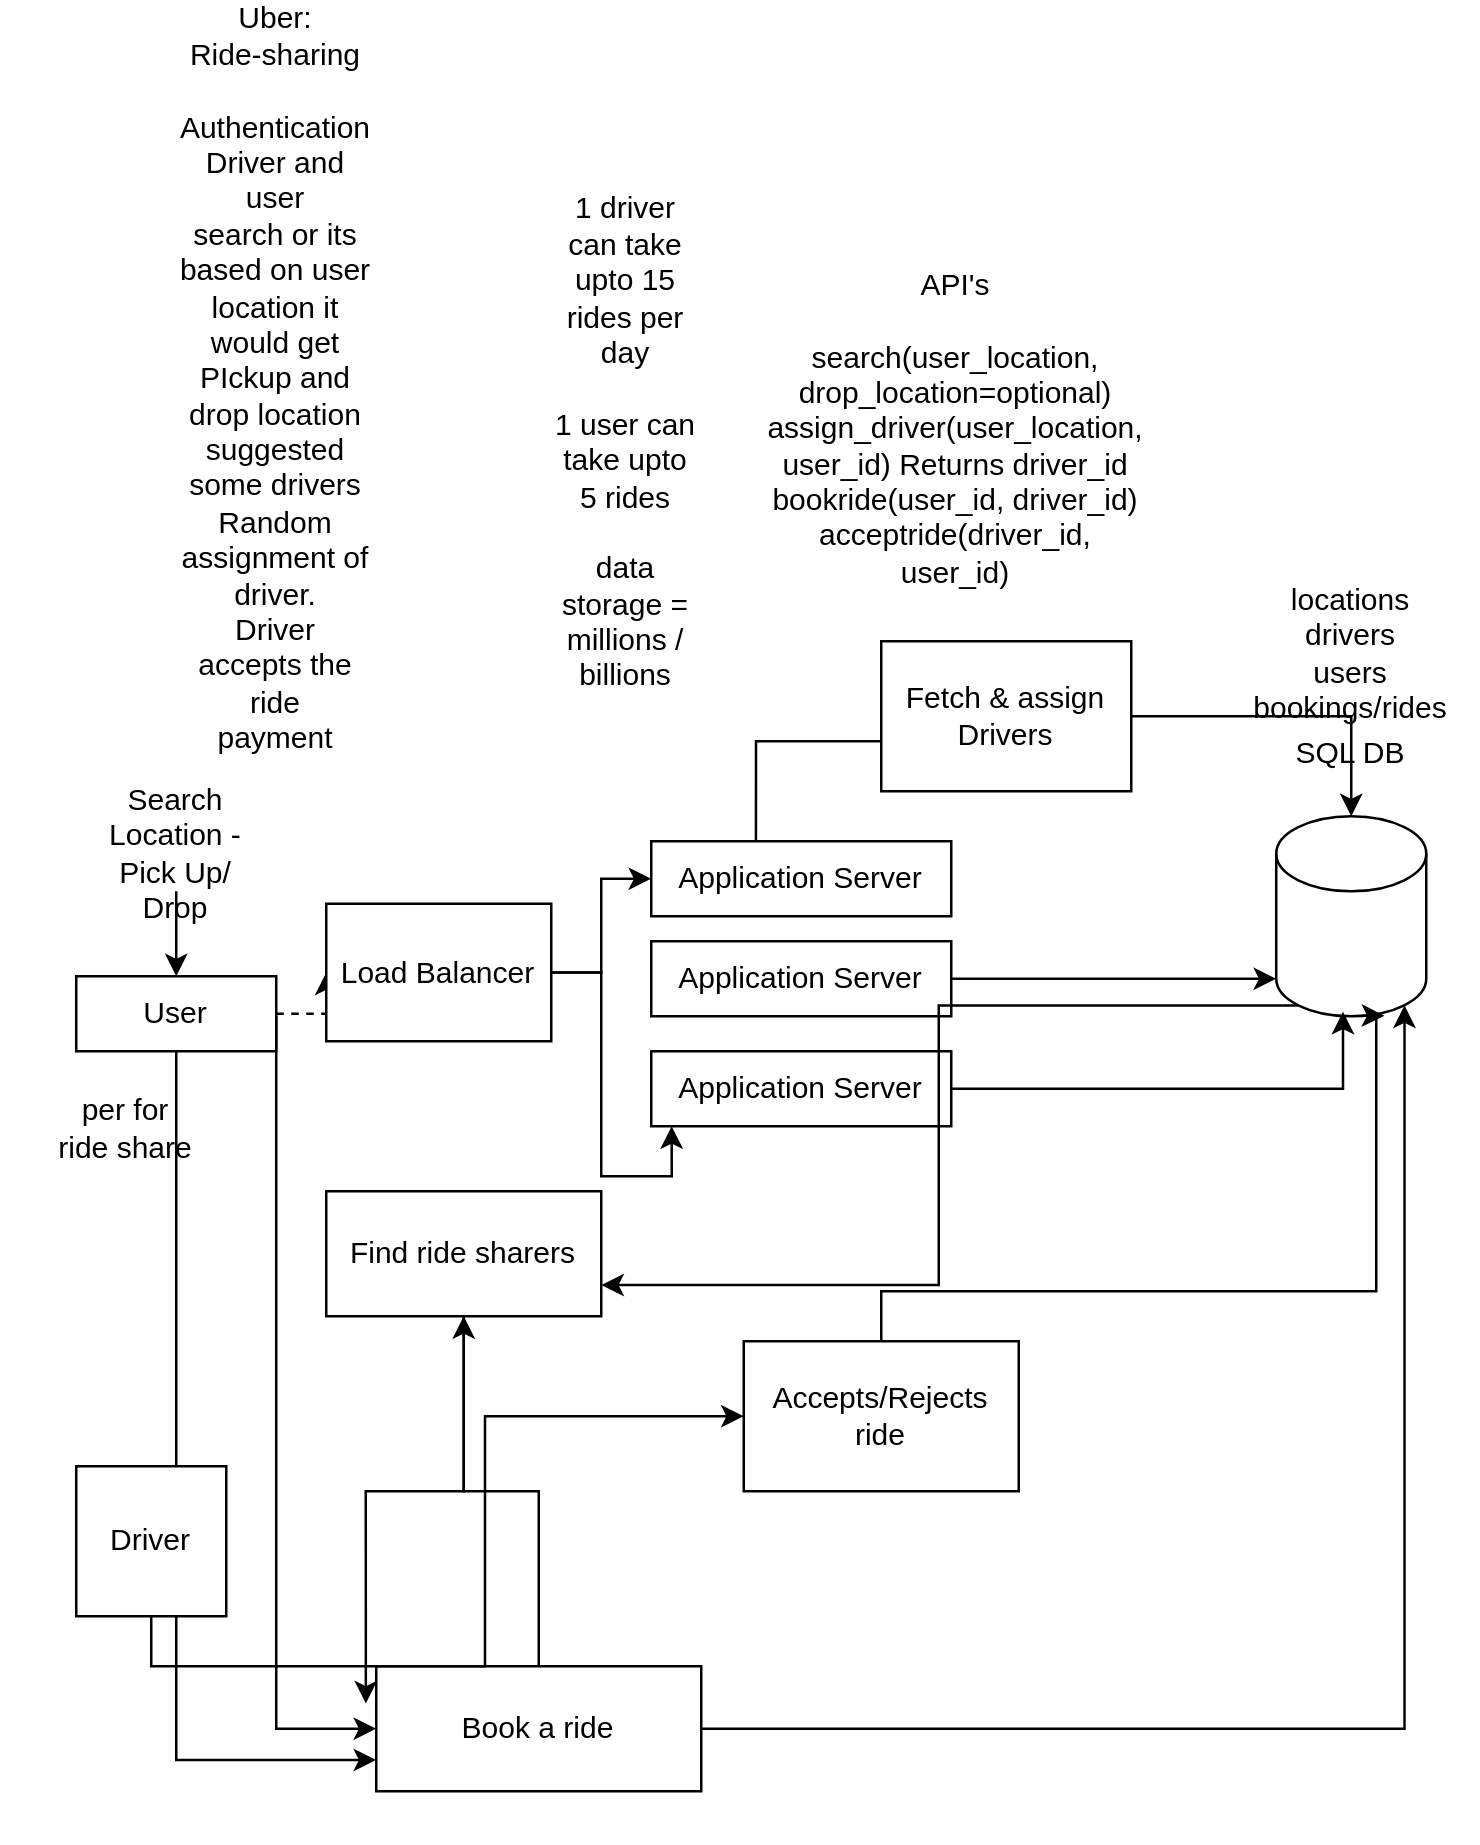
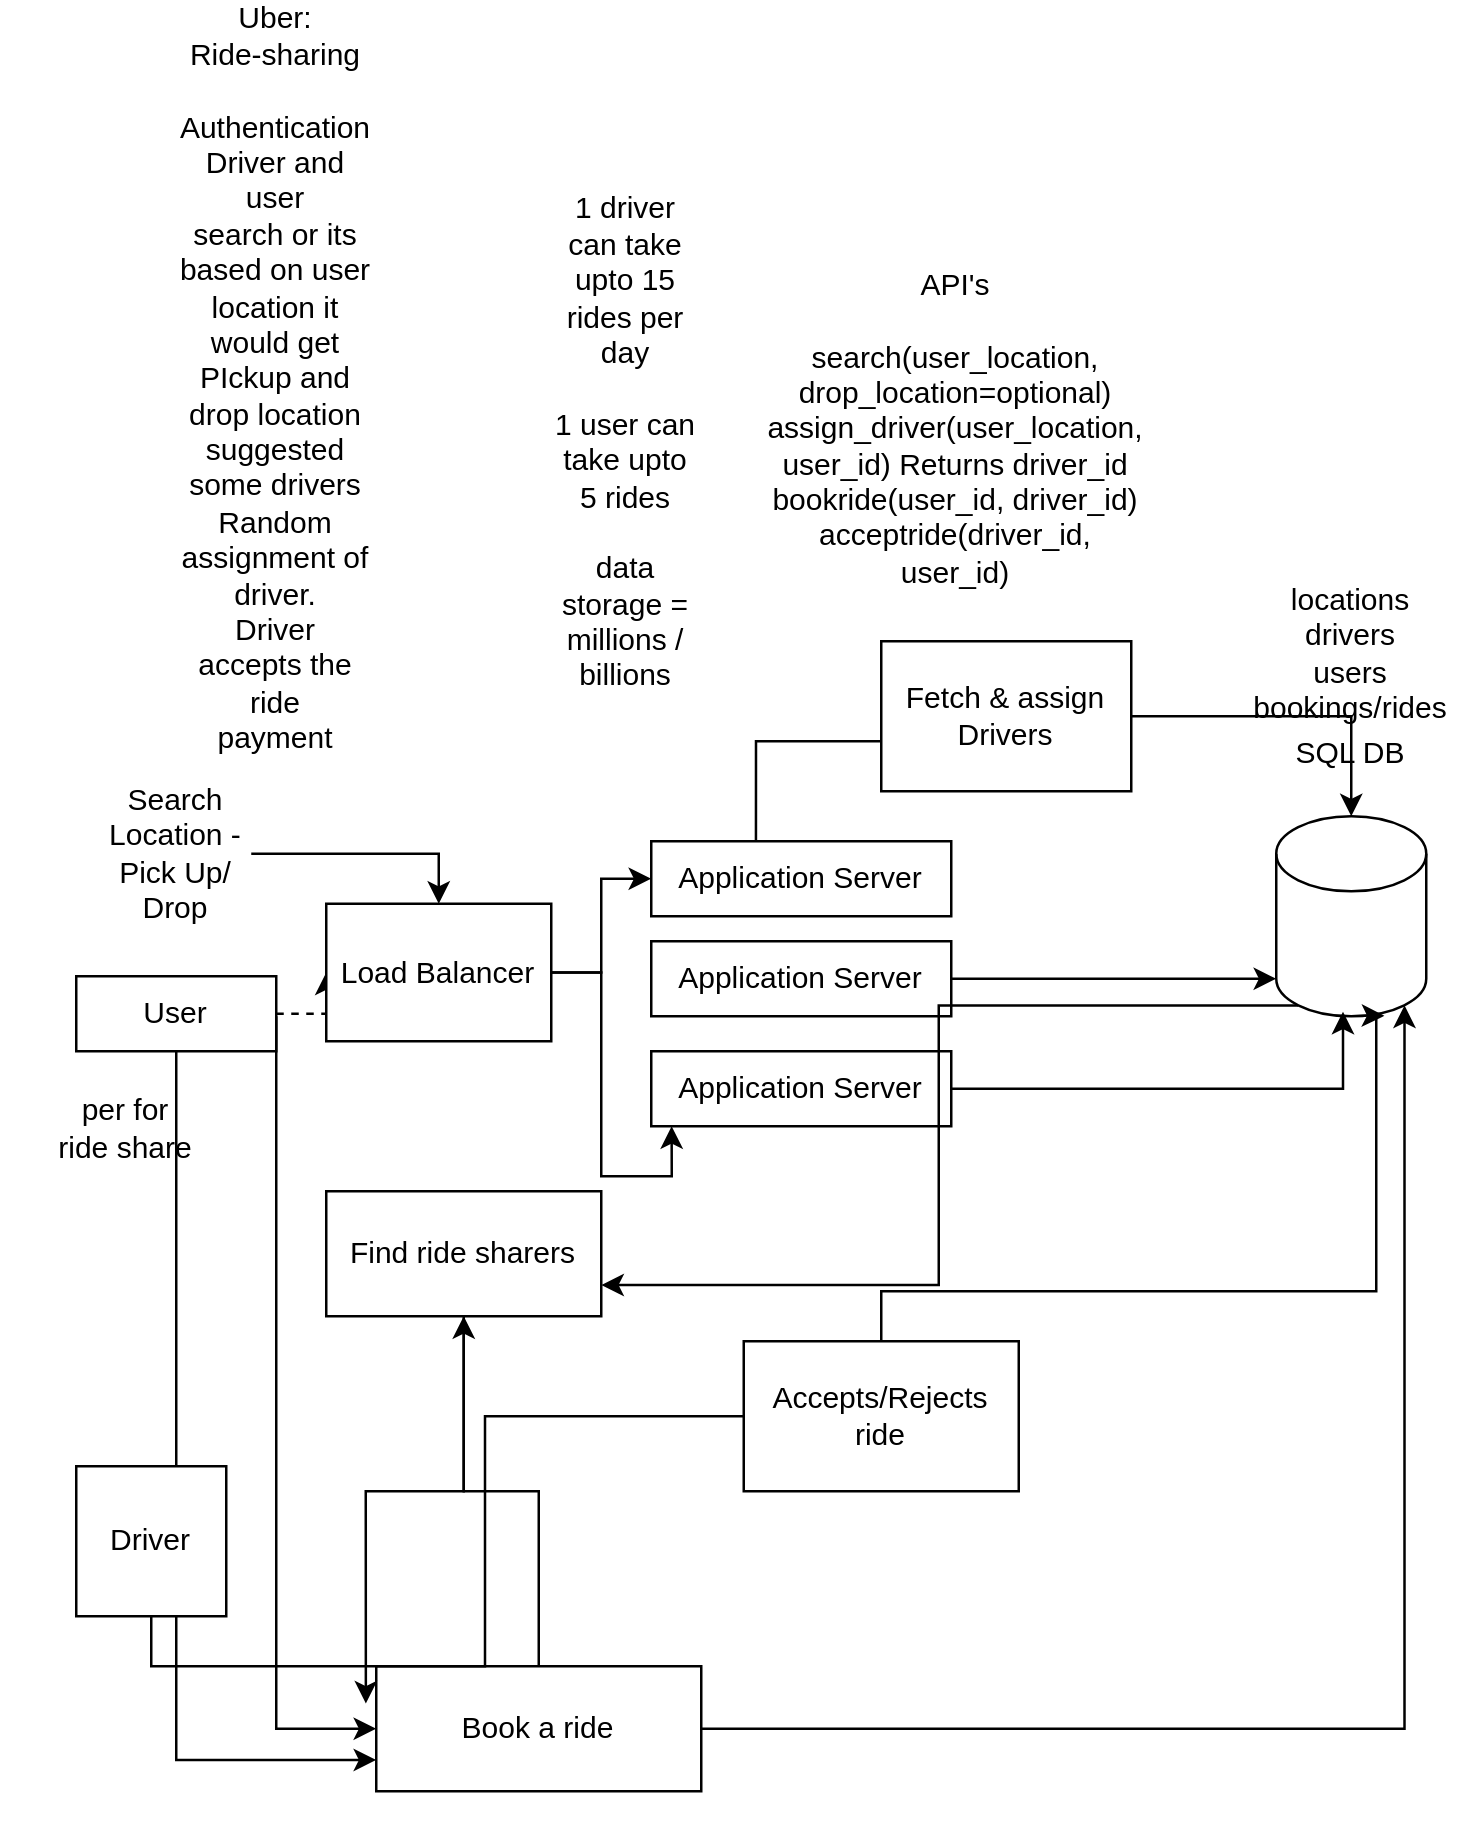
  <mxCell id="0" />
  <mxCell id="1" parent="0" />
  <mxCell id="2" value="Uber:&lt;div&gt;Ride-sharing&lt;/div&gt;&lt;div&gt;&lt;br&gt;&lt;/div&gt;&lt;div&gt;Authentication&lt;/div&gt;&lt;div&gt;Driver and user&lt;/div&gt;&lt;div&gt;search or its based on user location it would get PIckup and drop location suggested some drivers&lt;/div&gt;&lt;div&gt;Random assignment of driver.&lt;/div&gt;&lt;div&gt;Driver accepts the ride&lt;/div&gt;&lt;div&gt;payment&lt;/div&gt;" style="text;html=1;align=center;verticalAlign=middle;whiteSpace=wrap;rounded=0;" vertex="1" parent="1"><mxGeometry x="80" y="20" width="60" height="30" as="geometry" /></mxCell>
  <mxCell id="3" value="1 driver can take upto 15 rides per day&lt;div&gt;&lt;br&gt;&lt;/div&gt;&lt;div&gt;1 user can take upto 5 rides&lt;/div&gt;&lt;div&gt;&lt;br&gt;&lt;/div&gt;&lt;div&gt;data storage = millions / billions&lt;/div&gt;&lt;div&gt;&lt;br&gt;&lt;div&gt;&lt;br&gt;&lt;/div&gt;&lt;/div&gt;" style="text;html=1;align=center;verticalAlign=middle;whiteSpace=wrap;rounded=0;" vertex="1" parent="1"><mxGeometry x="220" y="60" width="60" height="30" as="geometry" /></mxCell>
  <mxCell id="4" value="API's&lt;div&gt;&lt;br&gt;&lt;/div&gt;&lt;div&gt;search(user_location, drop_location=optional)&lt;/div&gt;&lt;div&gt;assign_driver(user_location, user_id) Returns driver_id&lt;/div&gt;&lt;div&gt;bookride(user_id, driver_id)&lt;/div&gt;&lt;div&gt;acceptride(driver_id, user_id)&lt;/div&gt;" style="text;html=1;align=center;verticalAlign=middle;whiteSpace=wrap;rounded=0;" vertex="1" parent="1"><mxGeometry x="352" y="40" width="60" height="30" as="geometry" /></mxCell>
  <mxCell id="5" style="edgeStyle=orthogonalEdgeStyle;rounded=0;orthogonalLoop=1;jettySize=auto;html=1;exitX=0.5;exitY=1;exitDx=0;exitDy=0;" edge="1" parent="1" source="4" target="4"><mxGeometry relative="1" as="geometry" /></mxCell>
  <mxCell id="6" value="SQL DB" style="text;html=1;align=center;verticalAlign=middle;whiteSpace=wrap;rounded=0;" vertex="1" parent="1"><mxGeometry x="510" y="170" width="60" height="30" as="geometry" /></mxCell>
  <mxCell id="7" style="edgeStyle=orthogonalEdgeStyle;rounded=0;orthogonalLoop=1;jettySize=auto;html=1;exitX=1;exitY=0.5;exitDx=0;exitDy=0;entryX=0;entryY=0.5;entryDx=0;entryDy=0;dashed=1;" edge="1" parent="1" source="10" target="15"><mxGeometry relative="1" as="geometry" /></mxCell>
  <mxCell id="8" style="edgeStyle=orthogonalEdgeStyle;rounded=0;orthogonalLoop=1;jettySize=auto;html=1;exitX=0.5;exitY=1;exitDx=0;exitDy=0;entryX=0;entryY=0.5;entryDx=0;entryDy=0;" edge="1" parent="1" target="28"><mxGeometry relative="1" as="geometry"><mxPoint x="110" y="450" as="sourcePoint" /><Array as="points"><mxPoint x="110" y="290" /><mxPoint x="110" y="480" /></Array></mxGeometry></mxCell>
  <mxCell id="9" style="edgeStyle=orthogonalEdgeStyle;rounded=0;orthogonalLoop=1;jettySize=auto;html=1;exitX=0.5;exitY=1;exitDx=0;exitDy=0;entryX=0;entryY=0.75;entryDx=0;entryDy=0;" edge="1" parent="1" source="10" target="28"><mxGeometry relative="1" as="geometry" /></mxCell>
  <mxCell id="10" value="User" style="rounded=0;whiteSpace=wrap;html=1;" vertex="1" parent="1"><mxGeometry x="30" y="274" width="80" height="30" as="geometry" /></mxCell>
  <mxCell id="11" value="Application Server" style="rounded=0;whiteSpace=wrap;html=1;" vertex="1" parent="1"><mxGeometry x="260" y="260" width="120" height="30" as="geometry" /></mxCell>
  <mxCell id="12" value="Application Server" style="rounded=0;whiteSpace=wrap;html=1;" vertex="1" parent="1"><mxGeometry x="260" y="220" width="120" height="30" as="geometry" /></mxCell>
  <mxCell id="13" value="Application Server" style="rounded=0;whiteSpace=wrap;html=1;" vertex="1" parent="1"><mxGeometry x="260" y="304" width="120" height="30" as="geometry" /></mxCell>
  <mxCell id="14" style="edgeStyle=orthogonalEdgeStyle;rounded=0;orthogonalLoop=1;jettySize=auto;html=1;exitX=1;exitY=0.5;exitDx=0;exitDy=0;" edge="1" parent="1" source="15" target="12"><mxGeometry relative="1" as="geometry" /></mxCell>
  <mxCell id="15" value="Load Balancer" style="rounded=0;whiteSpace=wrap;html=1;" vertex="1" parent="1"><mxGeometry x="130" y="245" width="90" height="55" as="geometry" /></mxCell>
  <mxCell id="16" style="edgeStyle=orthogonalEdgeStyle;rounded=0;orthogonalLoop=1;jettySize=auto;html=1;entryX=0.068;entryY=1;entryDx=0;entryDy=0;entryPerimeter=0;" edge="1" parent="1" source="15" target="13"><mxGeometry relative="1" as="geometry" /></mxCell>
- <mxCell id="17" value="" style="edgeStyle=orthogonalEdgeStyle;rounded=0;orthogonalLoop=1;jettySize=auto;html=1;" edge="1" parent="1" source="18" target="10"><mxGeometry relative="1" as="geometry" /></mxCell>
+ <mxCell id="17" value="" style="edgeStyle=orthogonalEdgeStyle;rounded=0;orthogonalLoop=1;jettySize=auto;html=1;" edge="1" parent="1" source="18" target="15"><mxGeometry relative="1" as="geometry" /></mxCell>
  <mxCell id="18" value="Search Location - Pick Up/ Drop" style="text;html=1;align=center;verticalAlign=middle;whiteSpace=wrap;rounded=0;" vertex="1" parent="1"><mxGeometry x="40" y="210" width="60" height="30" as="geometry" /></mxCell>
  <mxCell id="19" style="edgeStyle=orthogonalEdgeStyle;rounded=0;orthogonalLoop=1;jettySize=auto;html=1;exitX=0.145;exitY=1;exitDx=0;exitDy=-4.35;exitPerimeter=0;entryX=1;entryY=0.75;entryDx=0;entryDy=0;" edge="1" parent="1" source="20" target="35"><mxGeometry relative="1" as="geometry" /></mxCell>
  <mxCell id="20" value="" style="shape=cylinder3;whiteSpace=wrap;html=1;boundedLbl=1;backgroundOutline=1;size=15;" vertex="1" parent="1"><mxGeometry x="510" y="210" width="60" height="80" as="geometry" /></mxCell>
  <mxCell id="21" style="edgeStyle=orthogonalEdgeStyle;rounded=0;orthogonalLoop=1;jettySize=auto;html=1;exitX=0.349;exitY=0;exitDx=0;exitDy=0;entryX=-0.002;entryY=0.298;entryDx=0;entryDy=0;entryPerimeter=0;exitPerimeter=0;" edge="1" parent="1" source="12"><mxGeometry relative="1" as="geometry"><mxPoint x="280" y="171.2" as="sourcePoint" /><mxPoint x="409.88" y="170.04" as="targetPoint" /><Array as="points"><mxPoint x="302" y="180" /><mxPoint x="410" y="180" /></Array></mxGeometry></mxCell>
  <mxCell id="22" style="edgeStyle=orthogonalEdgeStyle;rounded=0;orthogonalLoop=1;jettySize=auto;html=1;exitX=1;exitY=0.5;exitDx=0;exitDy=0;entryX=0;entryY=1;entryDx=0;entryDy=-15;entryPerimeter=0;" edge="1" parent="1" source="11" target="20"><mxGeometry relative="1" as="geometry" /></mxCell>
  <mxCell id="23" style="edgeStyle=orthogonalEdgeStyle;rounded=0;orthogonalLoop=1;jettySize=auto;html=1;exitX=1;exitY=0.5;exitDx=0;exitDy=0;entryX=0.445;entryY=0.977;entryDx=0;entryDy=0;entryPerimeter=0;" edge="1" parent="1" source="13" target="20"><mxGeometry relative="1" as="geometry" /></mxCell>
  <mxCell id="24" value="locations&lt;div&gt;drivers&lt;/div&gt;&lt;div&gt;users&lt;/div&gt;&lt;div&gt;bookings/rides&lt;/div&gt;" style="text;html=1;align=center;verticalAlign=middle;whiteSpace=wrap;rounded=0;" vertex="1" parent="1"><mxGeometry x="510" y="130" width="60" height="30" as="geometry" /></mxCell>
  <mxCell id="25" style="edgeStyle=orthogonalEdgeStyle;rounded=0;orthogonalLoop=1;jettySize=auto;html=1;" edge="1" parent="1" source="26" target="20"><mxGeometry relative="1" as="geometry" /></mxCell>
  <mxCell id="26" value="Fetch &amp;amp; assign Drivers" style="rounded=0;whiteSpace=wrap;html=1;" vertex="1" parent="1"><mxGeometry x="352" y="140" width="100" height="60" as="geometry" /></mxCell>
  <mxCell id="27" style="edgeStyle=orthogonalEdgeStyle;rounded=0;orthogonalLoop=1;jettySize=auto;html=1;entryX=0.5;entryY=1;entryDx=0;entryDy=0;" edge="1" parent="1" source="28" target="35"><mxGeometry relative="1" as="geometry" /></mxCell>
  <mxCell id="28" value="Book a ride" style="rounded=0;whiteSpace=wrap;html=1;" vertex="1" parent="1"><mxGeometry x="150" y="550" width="130" height="50" as="geometry" /></mxCell>
  <mxCell id="29" style="edgeStyle=orthogonalEdgeStyle;rounded=0;orthogonalLoop=1;jettySize=auto;html=1;entryX=0.855;entryY=1;entryDx=0;entryDy=-4.35;entryPerimeter=0;" edge="1" parent="1" source="28" target="20"><mxGeometry relative="1" as="geometry" /></mxCell>
- <mxCell id="30" style="edgeStyle=orthogonalEdgeStyle;rounded=0;orthogonalLoop=1;jettySize=auto;html=1;exitX=0.5;exitY=1;exitDx=0;exitDy=0;" edge="1" parent="1" source="31" target="32"><mxGeometry relative="1" as="geometry" /></mxCell>
+ <mxCell id="30" style="edgeStyle=orthogonalEdgeStyle;rounded=0;orthogonalLoop=1;jettySize=auto;html=1;exitX=0.5;exitY=1;exitDx=0;exitDy=0;endArrow=none;" edge="1" parent="1" source="31" target="32"><mxGeometry relative="1" as="geometry" /></mxCell>
  <mxCell id="31" value="Driver" style="rounded=0;whiteSpace=wrap;html=1;" vertex="1" parent="1"><mxGeometry x="30" y="470" width="60" height="60" as="geometry" /></mxCell>
  <mxCell id="32" value="Accepts/Rejects ride" style="rounded=0;whiteSpace=wrap;html=1;" vertex="1" parent="1"><mxGeometry x="297" y="420" width="110" height="60" as="geometry" /></mxCell>
  <mxCell id="33" style="edgeStyle=orthogonalEdgeStyle;rounded=0;orthogonalLoop=1;jettySize=auto;html=1;entryX=0.721;entryY=0.998;entryDx=0;entryDy=0;entryPerimeter=0;" edge="1" parent="1" source="32" target="20"><mxGeometry relative="1" as="geometry"><Array as="points"><mxPoint x="550" y="400" /><mxPoint x="550" y="290" /></Array></mxGeometry></mxCell>
  <mxCell id="34" value="per for ride share" style="text;html=1;align=center;verticalAlign=middle;whiteSpace=wrap;rounded=0;" vertex="1" parent="1"><mxGeometry x="20" y="320" width="60" height="30" as="geometry" /></mxCell>
  <mxCell id="35" value="Find ride sharers" style="rounded=0;whiteSpace=wrap;html=1;" vertex="1" parent="1"><mxGeometry x="130" y="360" width="110" height="50" as="geometry" /></mxCell>
  <mxCell id="36" style="edgeStyle=orthogonalEdgeStyle;rounded=0;orthogonalLoop=1;jettySize=auto;html=1;entryX=-0.032;entryY=0.298;entryDx=0;entryDy=0;entryPerimeter=0;" edge="1" parent="1" source="35" target="28"><mxGeometry relative="1" as="geometry" /></mxCell>
